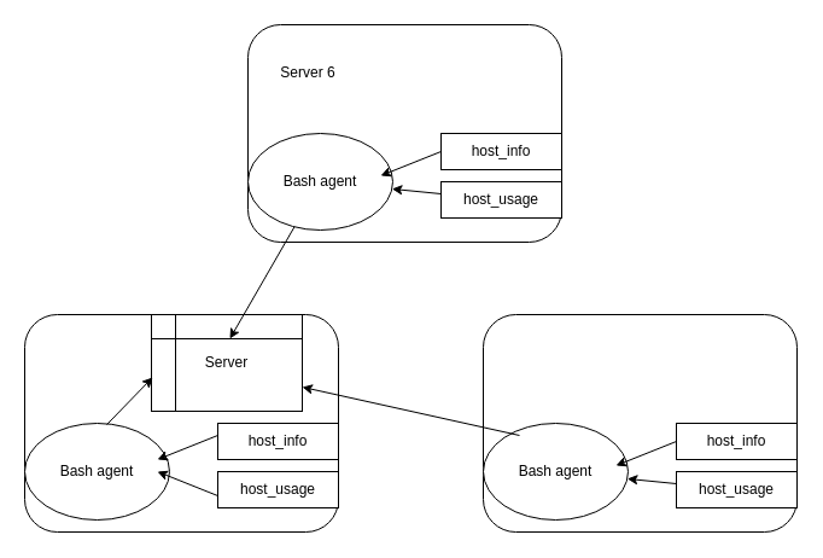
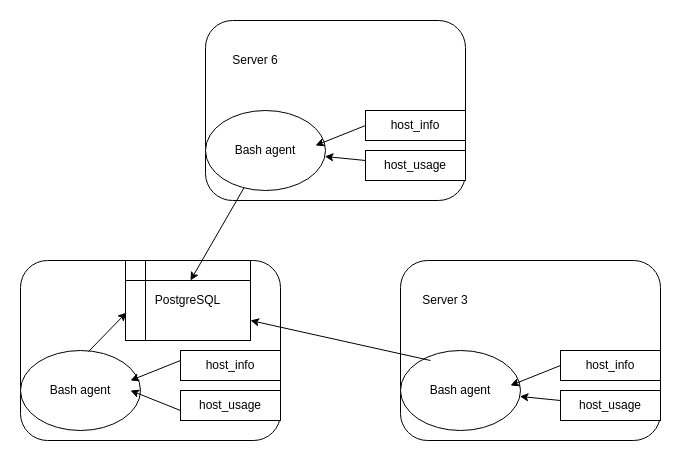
  <mxCell id="0" />
  <mxCell id="1" parent="0" />
  <mxCell id="2" value="" style="rounded=1;whiteSpace=wrap;html=1;" vertex="1" parent="1"><mxGeometry x="205" y="20" width="260" height="180" as="geometry" /></mxCell>
  <mxCell id="3" value="" style="rounded=1;whiteSpace=wrap;html=1;" vertex="1" parent="1"><mxGeometry x="20" y="260" width="260" height="180" as="geometry" /></mxCell>
  <mxCell id="4" value="" style="rounded=1;whiteSpace=wrap;html=1;" vertex="1" parent="1"><mxGeometry x="400" y="260" width="260" height="180" as="geometry" /></mxCell>
  <mxCell id="5" value="Server 6" style="text;html=1;strokeColor=none;fillColor=none;align=center;verticalAlign=middle;whiteSpace=wrap;rounded=0;" vertex="1" parent="1"><mxGeometry x="220" y="50" width="70" height="20" as="geometry" /></mxCell>
+ <mxCell id="6" value="Server 3" style="text;html=1;strokeColor=none;fillColor=none;align=center;verticalAlign=middle;whiteSpace=wrap;rounded=0;" vertex="1" parent="1"><mxGeometry x="410" y="290" width="70" height="20" as="geometry" /></mxCell>
  <mxCell id="7" value="Bash agent" style="ellipse;whiteSpace=wrap;html=1;" vertex="1" parent="1"><mxGeometry x="205" y="110" width="120" height="80" as="geometry" /></mxCell>
  <mxCell id="8" value="Bash agent" style="ellipse;whiteSpace=wrap;html=1;" vertex="1" parent="1"><mxGeometry x="20" y="350" width="120" height="80" as="geometry" /></mxCell>
  <mxCell id="9" value="Bash agent" style="ellipse;whiteSpace=wrap;html=1;" vertex="1" parent="1"><mxGeometry x="400" y="350" width="120" height="80" as="geometry" /></mxCell>
  <mxCell id="10" value="host_info" style="rounded=0;whiteSpace=wrap;html=1;" vertex="1" parent="1"><mxGeometry x="180" y="350" width="100" height="30" as="geometry" /></mxCell>
  <mxCell id="11" value="host_info" style="rounded=0;whiteSpace=wrap;html=1;" vertex="1" parent="1"><mxGeometry x="560" y="350" width="100" height="30" as="geometry" /></mxCell>
  <mxCell id="12" value="host_info" style="rounded=0;whiteSpace=wrap;html=1;" vertex="1" parent="1"><mxGeometry x="365" y="110" width="100" height="30" as="geometry" /></mxCell>
  <mxCell id="13" value="host_usage" style="rounded=0;whiteSpace=wrap;html=1;" vertex="1" parent="1"><mxGeometry x="180" y="390" width="100" height="30" as="geometry" /></mxCell>
  <mxCell id="14" value="host_usage" style="rounded=0;whiteSpace=wrap;html=1;" vertex="1" parent="1"><mxGeometry x="560" y="390" width="100" height="30" as="geometry" /></mxCell>
  <mxCell id="15" value="host_usage" style="rounded=0;whiteSpace=wrap;html=1;" vertex="1" parent="1"><mxGeometry x="365" y="150" width="100" height="30" as="geometry" /></mxCell>
  <mxCell id="16" value="" style="endArrow=classic;html=1;" edge="1" parent="1"><mxGeometry width="50" height="50" relative="1" as="geometry"><mxPoint x="180" y="360" as="sourcePoint" /><mxPoint x="130" y="380" as="targetPoint" /></mxGeometry></mxCell>
  <mxCell id="17" value="" style="endArrow=classic;html=1;" edge="1" parent="1"><mxGeometry width="50" height="50" relative="1" as="geometry"><mxPoint x="560" y="365" as="sourcePoint" /><mxPoint x="510" y="385" as="targetPoint" /></mxGeometry></mxCell>
  <mxCell id="18" value="" style="endArrow=classic;html=1;" edge="1" parent="1"><mxGeometry width="50" height="50" relative="1" as="geometry"><mxPoint x="365" y="125" as="sourcePoint" /><mxPoint x="315" y="145" as="targetPoint" /></mxGeometry></mxCell>
  <mxCell id="19" value="" style="endArrow=classic;html=1;" edge="1" parent="1"><mxGeometry width="50" height="50" relative="1" as="geometry"><mxPoint x="180" y="410" as="sourcePoint" /><mxPoint x="130" y="390" as="targetPoint" /></mxGeometry></mxCell>
  <mxCell id="20" value="" style="endArrow=classic;html=1;" edge="1" parent="1" target="9"><mxGeometry width="50" height="50" relative="1" as="geometry"><mxPoint x="560" y="400" as="sourcePoint" /><mxPoint x="510" y="420" as="targetPoint" /></mxGeometry></mxCell>
  <mxCell id="21" value="" style="endArrow=classic;html=1;" edge="1" parent="1" target="7"><mxGeometry width="50" height="50" relative="1" as="geometry"><mxPoint x="365" y="160" as="sourcePoint" /><mxPoint x="315" y="180" as="targetPoint" /></mxGeometry></mxCell>
- <mxCell id="22" value="Server" style="shape=internalStorage;whiteSpace=wrap;html=1;backgroundOutline=1;" vertex="1" parent="1"><mxGeometry x="125" y="260" width="125" height="80" as="geometry" /></mxCell>
+ <mxCell id="22" value="PostgreSQL" style="shape=internalStorage;whiteSpace=wrap;html=1;backgroundOutline=1;" vertex="1" parent="1"><mxGeometry x="125" y="260" width="125" height="80" as="geometry" /></mxCell>
  <mxCell id="23" value="" style="endArrow=classic;html=1;exitX=0.567;exitY=0.013;exitDx=0;exitDy=0;exitPerimeter=0;entryX=0.008;entryY=0.65;entryDx=0;entryDy=0;entryPerimeter=0;" edge="1" parent="1" source="8" target="22"><mxGeometry width="50" height="50" relative="1" as="geometry"><mxPoint x="20" y="510" as="sourcePoint" /><mxPoint x="70" y="460" as="targetPoint" /></mxGeometry></mxCell>
  <mxCell id="24" value="" style="endArrow=classic;html=1;entryX=0.52;entryY=0.25;entryDx=0;entryDy=0;entryPerimeter=0;" edge="1" parent="1" source="7" target="22"><mxGeometry width="50" height="50" relative="1" as="geometry"><mxPoint x="98.04" y="361.04" as="sourcePoint" /><mxPoint x="136" y="322" as="targetPoint" /></mxGeometry></mxCell>
  <mxCell id="25" value="" style="endArrow=classic;html=1;exitX=0.25;exitY=0.125;exitDx=0;exitDy=0;exitPerimeter=0;entryX=1;entryY=0.75;entryDx=0;entryDy=0;" edge="1" parent="1" source="9" target="22"><mxGeometry width="50" height="50" relative="1" as="geometry"><mxPoint x="108.04" y="371.04" as="sourcePoint" /><mxPoint x="146" y="332" as="targetPoint" /></mxGeometry></mxCell>
